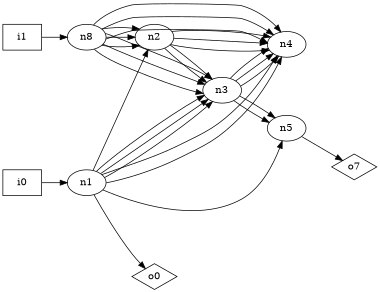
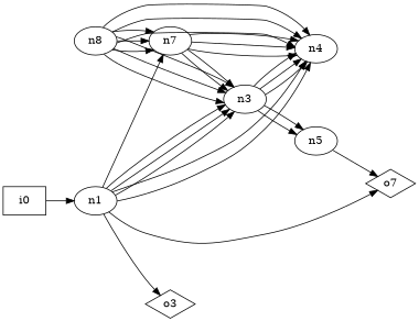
  digraph {
    rankdir=LR
    n1 [label=n8]
-   n2 [label=n2]
+   n2 [label=n7]
    n3 [label=n3]
    n4 [label=n4]
    n5 [label=n5]
    n6 [label=n1]
-   n7 [label=o0 shape=diamond]
+   n7 [label=o3 shape=diamond]
    n8 [label=o7 shape=diamond]
    n9 [label=i0 shape=box]
-   n10 [label=i1 shape=box]
    n1 -> n2
    n1 -> n2
    n1 -> n2
    n1 -> n3
    n1 -> n3
    n1 -> n3
    n1 -> n4
    n1 -> n4
    n1 -> n4
    n2 -> n3
    n2 -> n3
    n2 -> n4
    n2 -> n4
    n2 -> n4
    n3 -> n4
    n3 -> n4
    n3 -> n4
    n3 -> n5
    n3 -> n5
    n5 -> n8
    n6 -> n2
    n6 -> n3
    n6 -> n3
    n6 -> n3
    n6 -> n4
    n6 -> n4
-   n6 -> n5
+   n6 -> n8
    n6 -> n7
    n9 -> n6
-   n10 -> n1
  }
